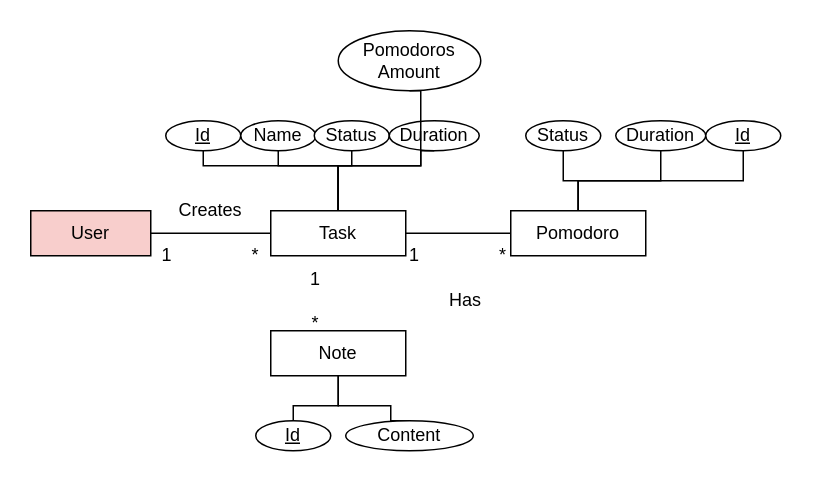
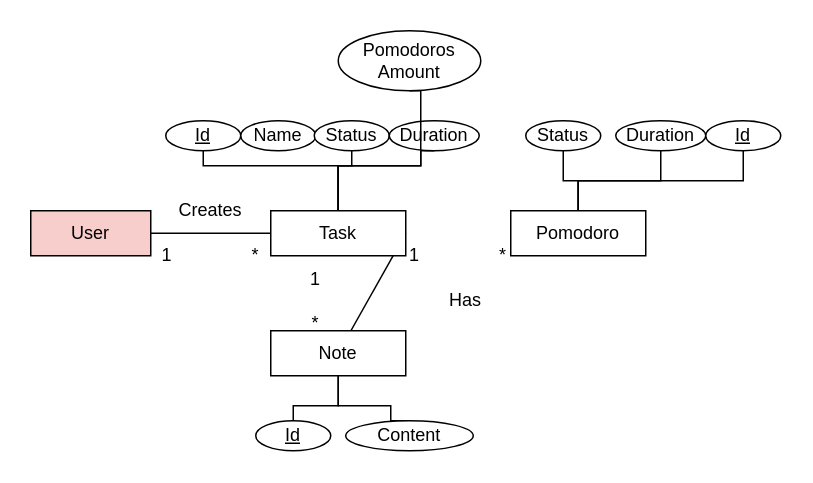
  <mxCell id="0" />
  <mxCell id="1" parent="0" />
  <mxCell id="2" style="rounded=0;orthogonalLoop=1;jettySize=auto;html=1;exitX=1;exitY=0.5;exitDx=0;exitDy=0;startArrow=none;startFill=0;endArrow=none;endFill=0;" parent="1" source="3" target="5" edge="1"><mxGeometry relative="1" as="geometry" /></mxCell>
  <mxCell id="3" value="User" style="rounded=0;whiteSpace=wrap;html=1;fillColor=#f8cecc;" parent="1" vertex="1"><mxGeometry x="20" y="140" width="80" height="30" as="geometry" /></mxCell>
- <mxCell id="4" style="edgeStyle=none;rounded=0;orthogonalLoop=1;jettySize=auto;html=1;exitX=1;exitY=0.5;exitDx=0;exitDy=0;entryX=0;entryY=0.5;entryDx=0;entryDy=0;startArrow=none;startFill=0;endArrow=none;endFill=0;strokeColor=#000000;" parent="1" source="5" target="6" edge="1"><mxGeometry relative="1" as="geometry" /></mxCell>
+ <mxCell id="4" style="edgeStyle=none;rounded=0;orthogonalLoop=1;jettySize=auto;html=1;exitX=1;exitY=0.5;exitDx=0;exitDy=0;startArrow=none;startFill=0;endArrow=none;endFill=0;strokeColor=#000000;" parent="1" source="5" target="7" edge="1"><mxGeometry relative="1" as="geometry" /></mxCell>
  <mxCell id="5" value="Task" style="rounded=0;whiteSpace=wrap;html=1;" parent="1" vertex="1"><mxGeometry x="180" y="140" width="90" height="30" as="geometry" /></mxCell>
  <mxCell id="6" value="Pomodoro" style="rounded=0;whiteSpace=wrap;html=1;" parent="1" vertex="1"><mxGeometry x="340" y="140" width="90" height="30" as="geometry" /></mxCell>
  <mxCell id="7" value="Note" style="rounded=0;whiteSpace=wrap;html=1;" parent="1" vertex="1"><mxGeometry x="180" y="220" width="90" height="30" as="geometry" /></mxCell>
  <mxCell id="8" value="Creates" style="text;html=1;strokeColor=none;fillColor=none;align=center;verticalAlign=middle;whiteSpace=wrap;rounded=0;" parent="1" vertex="1"><mxGeometry x="120" y="130" width="40" height="20" as="geometry" /></mxCell>
  <mxCell id="9" value="Has" style="text;html=1;strokeColor=none;fillColor=none;align=center;verticalAlign=middle;whiteSpace=wrap;rounded=0;" parent="1" vertex="1"><mxGeometry x="290" y="190" width="40" height="20" as="geometry" /></mxCell>
  <mxCell id="10" value="1&amp;nbsp;&amp;nbsp;&amp;nbsp;&amp;nbsp; &amp;nbsp; &amp;nbsp; &amp;nbsp; &amp;nbsp;&amp;nbsp; &amp;nbsp; *" style="text;html=1;strokeColor=none;fillColor=none;align=center;verticalAlign=middle;whiteSpace=wrap;rounded=0;" parent="1" vertex="1"><mxGeometry x="95" y="160" width="90" height="20" as="geometry" /></mxCell>
  <mxCell id="11" value="1&amp;nbsp;&amp;nbsp;&amp;nbsp;&amp;nbsp; &amp;nbsp; &amp;nbsp; &amp;nbsp; &amp;nbsp;&amp;nbsp; &amp;nbsp; *" style="text;html=1;strokeColor=none;fillColor=none;align=center;verticalAlign=middle;whiteSpace=wrap;rounded=0;" parent="1" vertex="1"><mxGeometry x="260" y="160" width="90" height="20" as="geometry" /></mxCell>
  <mxCell id="12" value="&lt;div&gt;1&lt;/div&gt;&lt;div&gt;&lt;br&gt;&lt;/div&gt;&lt;div&gt;*&lt;br&gt;&lt;/div&gt;" style="text;html=1;strokeColor=none;fillColor=none;align=center;verticalAlign=middle;whiteSpace=wrap;rounded=0;" parent="1" vertex="1"><mxGeometry x="200" y="185" width="20" height="30" as="geometry" /></mxCell>
  <mxCell id="13" style="edgeStyle=orthogonalEdgeStyle;rounded=0;orthogonalLoop=1;jettySize=auto;html=1;exitX=0.5;exitY=1;exitDx=0;exitDy=0;entryX=0.5;entryY=0;entryDx=0;entryDy=0;endArrow=none;endFill=0;" edge="1" parent="1" source="14" target="5"><mxGeometry relative="1" as="geometry"><Array as="points"><mxPoint x="135" y="110" /><mxPoint x="225" y="110" /></Array></mxGeometry></mxCell>
  <mxCell id="14" value="&lt;u&gt;Id&lt;/u&gt;" style="ellipse;whiteSpace=wrap;html=1;" vertex="1" parent="1"><mxGeometry x="110" y="80" width="50" height="20" as="geometry" /></mxCell>
- <mxCell id="15" style="edgeStyle=orthogonalEdgeStyle;rounded=0;orthogonalLoop=1;jettySize=auto;html=1;exitX=0.5;exitY=1;exitDx=0;exitDy=0;entryX=0.5;entryY=0;entryDx=0;entryDy=0;endArrow=none;endFill=0;" edge="1" parent="1" source="16" target="5"><mxGeometry relative="1" as="geometry"><Array as="points"><mxPoint x="185" y="110" /><mxPoint x="225" y="110" /></Array></mxGeometry></mxCell>
  <mxCell id="16" value="Name" style="ellipse;whiteSpace=wrap;html=1;" vertex="1" parent="1"><mxGeometry x="160" y="80" width="50" height="20" as="geometry" /></mxCell>
  <mxCell id="17" style="edgeStyle=orthogonalEdgeStyle;rounded=0;orthogonalLoop=1;jettySize=auto;html=1;exitX=0.5;exitY=1;exitDx=0;exitDy=0;entryX=0.5;entryY=0;entryDx=0;entryDy=0;endArrow=none;endFill=0;" edge="1" parent="1" source="18" target="5"><mxGeometry relative="1" as="geometry"><Array as="points"><mxPoint x="234" y="110" /><mxPoint x="225" y="110" /></Array></mxGeometry></mxCell>
  <mxCell id="18" value="Status" style="ellipse;whiteSpace=wrap;html=1;" vertex="1" parent="1"><mxGeometry x="209" y="80" width="50" height="20" as="geometry" /></mxCell>
  <mxCell id="19" style="edgeStyle=orthogonalEdgeStyle;rounded=0;orthogonalLoop=1;jettySize=auto;html=1;exitX=0.5;exitY=1;exitDx=0;exitDy=0;entryX=0.5;entryY=0;entryDx=0;entryDy=0;endArrow=none;endFill=0;" edge="1" parent="1" source="20" target="5"><mxGeometry relative="1" as="geometry"><Array as="points"><mxPoint x="280" y="110" /><mxPoint x="225" y="110" /></Array></mxGeometry></mxCell>
  <mxCell id="20" value="Duration" style="ellipse;whiteSpace=wrap;html=1;" vertex="1" parent="1"><mxGeometry x="259" y="80" width="60" height="20" as="geometry" /></mxCell>
  <mxCell id="21" style="edgeStyle=orthogonalEdgeStyle;rounded=0;orthogonalLoop=1;jettySize=auto;html=1;exitX=0.5;exitY=1;exitDx=0;exitDy=0;entryX=0.5;entryY=0;entryDx=0;entryDy=0;endArrow=none;endFill=0;" edge="1" parent="1" source="22" target="5"><mxGeometry relative="1" as="geometry"><Array as="points"><mxPoint x="280" y="60" /><mxPoint x="280" y="110" /><mxPoint x="225" y="110" /></Array></mxGeometry></mxCell>
  <mxCell id="22" value="Pomodoros Amount" style="ellipse;whiteSpace=wrap;html=1;" vertex="1" parent="1"><mxGeometry x="225" y="20" width="95" height="40" as="geometry" /></mxCell>
  <mxCell id="23" style="edgeStyle=orthogonalEdgeStyle;rounded=0;orthogonalLoop=1;jettySize=auto;html=1;exitX=0.5;exitY=1;exitDx=0;exitDy=0;entryX=0.5;entryY=0;entryDx=0;entryDy=0;endArrow=none;endFill=0;" edge="1" parent="1" source="24" target="6"><mxGeometry relative="1" as="geometry" /></mxCell>
  <mxCell id="24" value="Status" style="ellipse;whiteSpace=wrap;html=1;" vertex="1" parent="1"><mxGeometry x="350" y="80" width="50" height="20" as="geometry" /></mxCell>
  <mxCell id="25" style="edgeStyle=orthogonalEdgeStyle;rounded=0;orthogonalLoop=1;jettySize=auto;html=1;exitX=0.5;exitY=1;exitDx=0;exitDy=0;entryX=0.5;entryY=0;entryDx=0;entryDy=0;endArrow=none;endFill=0;" edge="1" parent="1" source="26" target="6"><mxGeometry relative="1" as="geometry" /></mxCell>
  <mxCell id="26" value="Duration" style="ellipse;whiteSpace=wrap;html=1;" vertex="1" parent="1"><mxGeometry x="410" y="80" width="60" height="20" as="geometry" /></mxCell>
  <mxCell id="27" style="edgeStyle=orthogonalEdgeStyle;rounded=0;orthogonalLoop=1;jettySize=auto;html=1;exitX=0.5;exitY=0;exitDx=0;exitDy=0;entryX=0.5;entryY=1;entryDx=0;entryDy=0;endArrow=none;endFill=0;" edge="1" parent="1" source="28" target="7"><mxGeometry relative="1" as="geometry"><Array as="points"><mxPoint x="260" y="270" /><mxPoint x="225" y="270" /></Array></mxGeometry></mxCell>
  <mxCell id="28" value="Content" style="ellipse;whiteSpace=wrap;html=1;" vertex="1" parent="1"><mxGeometry x="230" y="280" width="85" height="20" as="geometry" /></mxCell>
  <mxCell id="29" style="edgeStyle=orthogonalEdgeStyle;rounded=0;orthogonalLoop=1;jettySize=auto;html=1;exitX=0.5;exitY=0;exitDx=0;exitDy=0;entryX=0.5;entryY=1;entryDx=0;entryDy=0;endArrow=none;endFill=0;" edge="1" parent="1" source="30" target="7"><mxGeometry relative="1" as="geometry"><Array as="points"><mxPoint x="195" y="270" /><mxPoint x="225" y="270" /></Array></mxGeometry></mxCell>
  <mxCell id="30" value="&lt;u&gt;Id&lt;/u&gt;" style="ellipse;whiteSpace=wrap;html=1;" vertex="1" parent="1"><mxGeometry x="170" y="280" width="50" height="20" as="geometry" /></mxCell>
  <mxCell id="31" style="edgeStyle=orthogonalEdgeStyle;rounded=0;orthogonalLoop=1;jettySize=auto;html=1;exitX=0.5;exitY=1;exitDx=0;exitDy=0;endArrow=none;endFill=0;" edge="1" parent="1" source="32" target="6"><mxGeometry relative="1" as="geometry" /></mxCell>
  <mxCell id="32" value="&lt;u&gt;Id&lt;/u&gt;" style="ellipse;whiteSpace=wrap;html=1;" vertex="1" parent="1"><mxGeometry x="470" y="80" width="50" height="20" as="geometry" /></mxCell>
